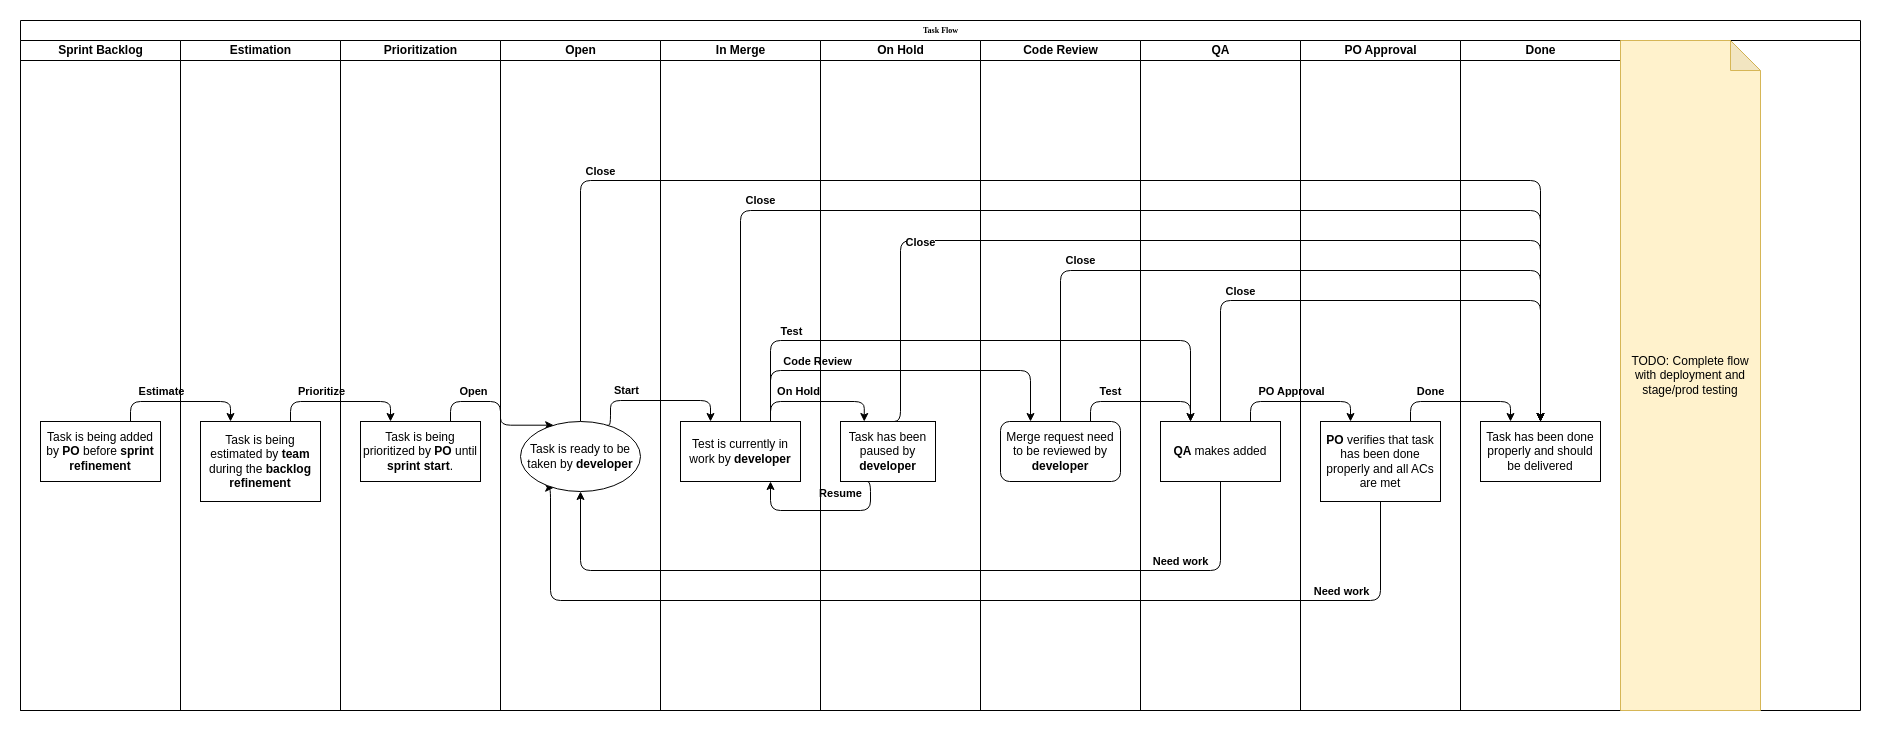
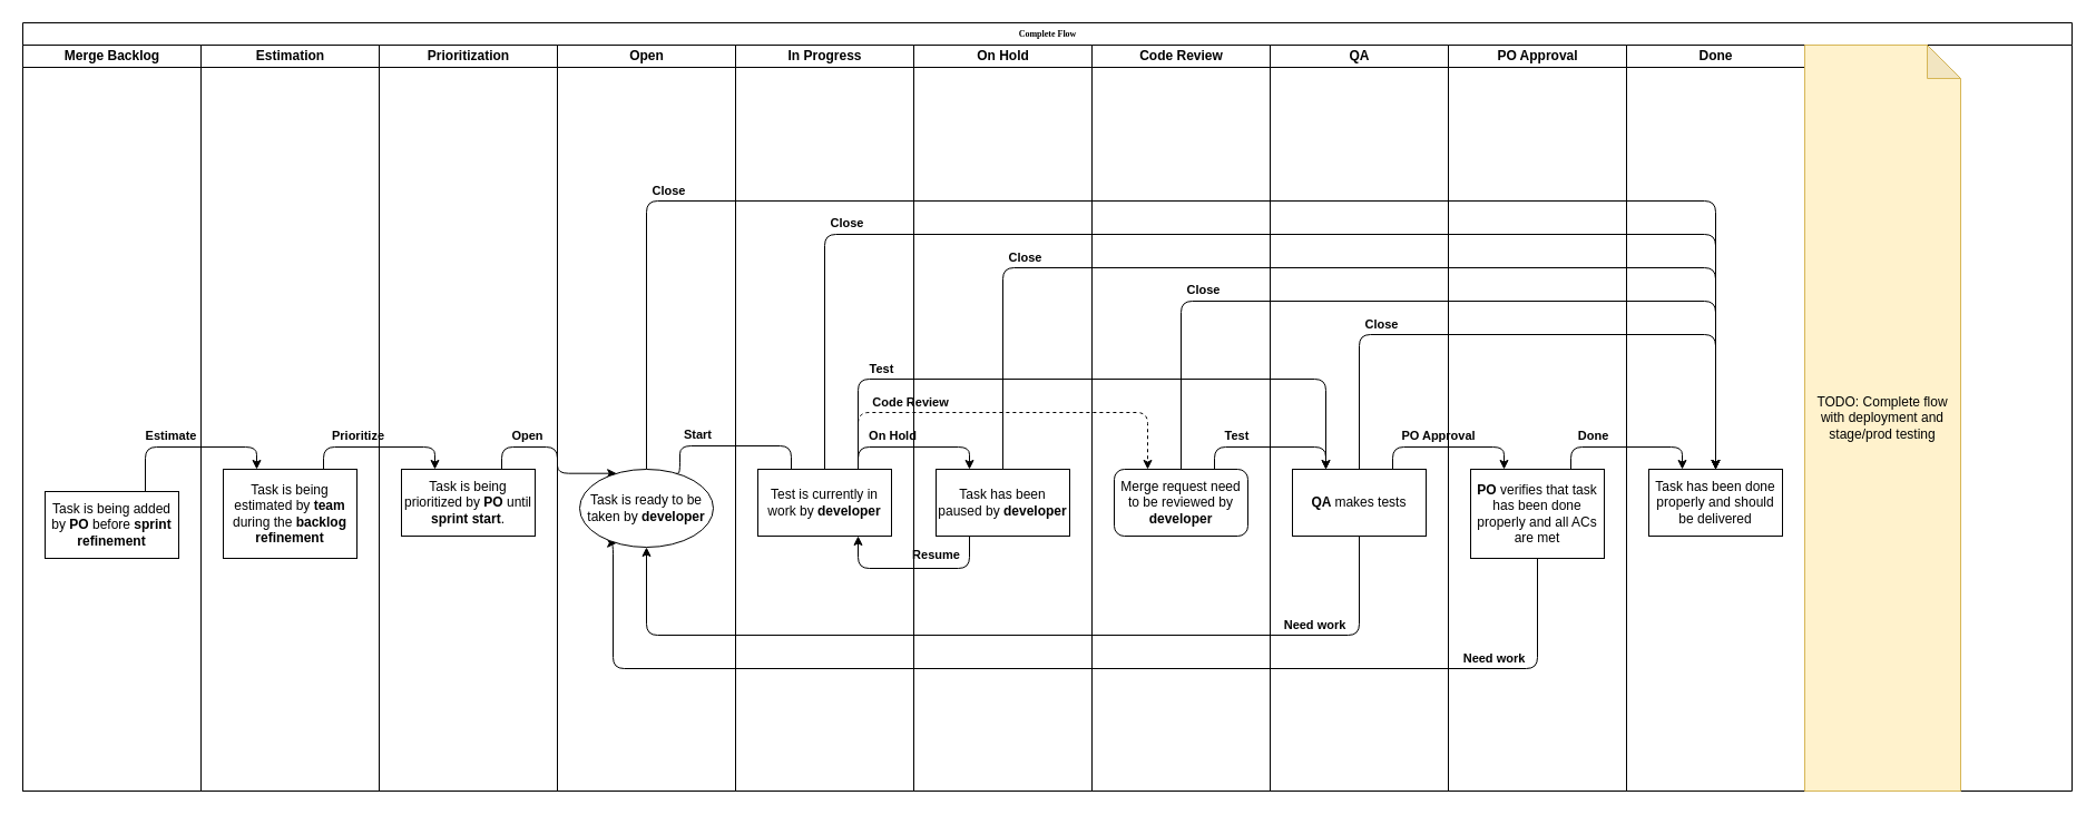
  <mxCell id="0" />
  <mxCell id="1" parent="0" />
- <mxCell id="2" value="Task Flow" style="swimlane;html=1;childLayout=stackLayout;startSize=20;shadow=0;labelBackgroundColor=none;strokeWidth=1;fontFamily=Verdana;fontSize=8;align=center;" parent="1" vertex="1"><mxGeometry x="20" y="20" width="1840" height="690" as="geometry" /></mxCell>
+ <mxCell id="2" value="Complete Flow" style="swimlane;html=1;childLayout=stackLayout;startSize=20;shadow=0;labelBackgroundColor=none;strokeWidth=1;fontFamily=Verdana;fontSize=8;align=center;" parent="1" vertex="1"><mxGeometry x="20" y="20" width="1840" height="690" as="geometry" /></mxCell>
  <mxCell id="3" style="edgeStyle=orthogonalEdgeStyle;orthogonalLoop=1;jettySize=auto;html=1;exitX=0.5;exitY=1;exitDx=0;exitDy=0;entryX=0.5;entryY=1;entryDx=0;entryDy=0;" edge="1" parent="2" source="54" target="46"><mxGeometry relative="1" as="geometry"><Array as="points"><mxPoint x="1200" y="550" /><mxPoint x="560" y="550" /></Array></mxGeometry></mxCell>
  <mxCell id="4" value="Need work" style="edgeLabel;html=1;align=center;verticalAlign=middle;resizable=0;points=[];fontStyle=1" vertex="1" connectable="0" parent="3"><mxGeometry x="-0.777" y="-30" relative="1" as="geometry"><mxPoint x="-39.89" y="20" as="offset" /></mxGeometry></mxCell>
  <mxCell id="5" style="edgeStyle=orthogonalEdgeStyle;orthogonalLoop=1;jettySize=auto;html=1;exitX=0.5;exitY=1;exitDx=0;exitDy=0;entryX=0.25;entryY=1;entryDx=0;entryDy=0;" edge="1" parent="2" source="56" target="46"><mxGeometry relative="1" as="geometry"><Array as="points"><mxPoint x="1360" y="580" /><mxPoint x="530" y="580" /></Array></mxGeometry></mxCell>
  <mxCell id="6" value="Need work" style="edgeLabel;html=1;align=center;verticalAlign=middle;resizable=0;points=[];fontStyle=1" vertex="1" connectable="0" parent="5"><mxGeometry x="-0.81" y="-23" relative="1" as="geometry"><mxPoint x="-40" y="13.0" as="offset" /></mxGeometry></mxCell>
  <mxCell id="7" style="edgeStyle=orthogonalEdgeStyle;orthogonalLoop=1;jettySize=auto;html=1;exitX=0.75;exitY=0;exitDx=0;exitDy=0;entryX=0.25;entryY=0;entryDx=0;entryDy=0;" edge="1" parent="2" source="42" target="44"><mxGeometry relative="1" as="geometry" /></mxCell>
  <mxCell id="8" value="Prioritize" style="edgeLabel;html=1;align=center;verticalAlign=middle;resizable=0;points=[];fontStyle=1" vertex="1" connectable="0" parent="7"><mxGeometry x="-0.245" y="-1" relative="1" as="geometry"><mxPoint x="-2.5" y="-12" as="offset" /></mxGeometry></mxCell>
  <mxCell id="9" style="edgeStyle=orthogonalEdgeStyle;orthogonalLoop=1;jettySize=auto;html=1;exitX=0.75;exitY=0;exitDx=0;exitDy=0;entryX=0.25;entryY=0;entryDx=0;entryDy=0;" edge="1" parent="2" source="44" target="46"><mxGeometry relative="1" as="geometry" /></mxCell>
  <mxCell id="10" value="Open" style="edgeLabel;html=1;align=center;verticalAlign=middle;resizable=0;points=[];fontStyle=1" vertex="1" connectable="0" parent="9"><mxGeometry x="-0.245" y="-1" relative="1" as="geometry"><mxPoint x="-12.5" y="-12" as="offset" /></mxGeometry></mxCell>
  <mxCell id="11" style="edgeStyle=orthogonalEdgeStyle;orthogonalLoop=1;jettySize=auto;html=1;exitX=0.75;exitY=0;exitDx=0;exitDy=0;entryX=0.25;entryY=0;entryDx=0;entryDy=0;endArrow=open;" edge="1" parent="2" source="52" target="54"><mxGeometry relative="1" as="geometry" /></mxCell>
  <mxCell id="12" value="Test" style="edgeLabel;html=1;align=center;verticalAlign=middle;resizable=0;points=[];fontStyle=1" vertex="1" connectable="0" parent="11"><mxGeometry x="0.262" y="-1" relative="1" as="geometry"><mxPoint x="-48.33" y="-12" as="offset" /></mxGeometry></mxCell>
  <mxCell id="13" style="edgeStyle=orthogonalEdgeStyle;orthogonalLoop=1;jettySize=auto;html=1;exitX=0.75;exitY=0;exitDx=0;exitDy=0;entryX=0.25;entryY=0;entryDx=0;entryDy=0;" edge="1" parent="2" source="54" target="56"><mxGeometry relative="1" as="geometry" /></mxCell>
  <mxCell id="14" value="PO Approval" style="edgeLabel;html=1;align=center;verticalAlign=middle;resizable=0;points=[];labelBackgroundColor=#FFFFFF;fontStyle=1" vertex="1" connectable="0" parent="13"><mxGeometry x="-0.304" y="-1" relative="1" as="geometry"><mxPoint x="11.67" y="-12" as="offset" /></mxGeometry></mxCell>
  <mxCell id="15" style="edgeStyle=orthogonalEdgeStyle;orthogonalLoop=1;jettySize=auto;html=1;exitX=0.75;exitY=0;exitDx=0;exitDy=0;entryX=0.25;entryY=0;entryDx=0;entryDy=0;" edge="1" parent="2" source="56" target="58"><mxGeometry relative="1" as="geometry" /></mxCell>
  <mxCell id="16" value="Done" style="edgeLabel;html=1;align=center;verticalAlign=middle;resizable=0;points=[];fontStyle=1" vertex="1" connectable="0" parent="15"><mxGeometry x="-0.443" relative="1" as="geometry"><mxPoint y="-11" as="offset" /></mxGeometry></mxCell>
  <mxCell id="17" style="edgeStyle=orthogonalEdgeStyle;orthogonalLoop=1;jettySize=auto;html=1;exitX=0.75;exitY=0;exitDx=0;exitDy=0;entryX=0.25;entryY=0;entryDx=0;entryDy=0;" edge="1" parent="2" source="40" target="42"><mxGeometry relative="1" as="geometry" /></mxCell>
  <mxCell id="18" value="Estimate" style="edgeLabel;html=1;align=center;verticalAlign=middle;resizable=0;points=[];fontStyle=1" vertex="1" connectable="0" parent="17"><mxGeometry x="0.242" y="2" relative="1" as="geometry"><mxPoint x="-37" y="-9" as="offset" /></mxGeometry></mxCell>
- <mxCell id="19" style="edgeStyle=orthogonalEdgeStyle;orthogonalLoop=1;jettySize=auto;html=1;exitX=0.75;exitY=0;exitDx=0;exitDy=0;entryX=0.25;entryY=0;entryDx=0;entryDy=0;" edge="1" parent="2" source="46" target="48"><mxGeometry relative="1" as="geometry"><Array as="points"><mxPoint x="590" y="380" /><mxPoint x="690" y="380" /></Array></mxGeometry></mxCell>
+ <mxCell id="19" style="edgeStyle=orthogonalEdgeStyle;orthogonalLoop=1;jettySize=auto;html=1;exitX=0.75;exitY=0;exitDx=0;exitDy=0;entryX=0.25;entryY=0;entryDx=0;entryDy=0;endArrow=none;" edge="1" parent="2" source="46" target="48"><mxGeometry relative="1" as="geometry"><Array as="points"><mxPoint x="590" y="380" /><mxPoint x="690" y="380" /></Array></mxGeometry></mxCell>
  <mxCell id="20" value="Start" style="edgeLabel;html=1;align=center;verticalAlign=middle;resizable=0;points=[];fontStyle=1" vertex="1" connectable="0" parent="19"><mxGeometry x="-0.189" y="1" relative="1" as="geometry"><mxPoint x="-16.71" y="-10" as="offset" /></mxGeometry></mxCell>
- <mxCell id="21" style="edgeStyle=orthogonalEdgeStyle;orthogonalLoop=1;jettySize=auto;html=1;exitX=0.75;exitY=0;exitDx=0;exitDy=0;entryX=0.25;entryY=0;entryDx=0;entryDy=0;" edge="1" parent="2" source="48" target="52"><mxGeometry relative="1" as="geometry"><Array as="points"><mxPoint x="750" y="350" /><mxPoint x="1010" y="350" /></Array></mxGeometry></mxCell>
+ <mxCell id="21" style="edgeStyle=orthogonalEdgeStyle;orthogonalLoop=1;jettySize=auto;html=1;exitX=0.75;exitY=0;exitDx=0;exitDy=0;entryX=0.25;entryY=0;entryDx=0;entryDy=0;dashed=1;" edge="1" parent="2" source="48" target="52"><mxGeometry relative="1" as="geometry"><Array as="points"><mxPoint x="750" y="350" /><mxPoint x="1010" y="350" /></Array></mxGeometry></mxCell>
  <mxCell id="22" value="Code Review" style="edgeLabel;html=1;align=center;verticalAlign=middle;resizable=0;points=[];fontStyle=1" vertex="1" connectable="0" parent="21"><mxGeometry x="0.091" relative="1" as="geometry"><mxPoint x="-99.89" y="-10" as="offset" /></mxGeometry></mxCell>
  <mxCell id="23" style="edgeStyle=orthogonalEdgeStyle;orthogonalLoop=1;jettySize=auto;html=1;exitX=0.75;exitY=0;exitDx=0;exitDy=0;entryX=0.25;entryY=0;entryDx=0;entryDy=0;" edge="1" parent="2" source="48" target="50"><mxGeometry relative="1" as="geometry" /></mxCell>
  <mxCell id="24" value="On Hold" style="edgeLabel;html=1;align=center;verticalAlign=middle;resizable=0;points=[];fontStyle=1" vertex="1" connectable="0" parent="23"><mxGeometry x="-0.247" relative="1" as="geometry"><mxPoint x="-2.94" y="-11" as="offset" /></mxGeometry></mxCell>
  <mxCell id="25" style="edgeStyle=orthogonalEdgeStyle;orthogonalLoop=1;jettySize=auto;html=1;exitX=0.25;exitY=1;exitDx=0;exitDy=0;entryX=0.75;entryY=1;entryDx=0;entryDy=0;" edge="1" parent="2" source="50" target="48"><mxGeometry relative="1" as="geometry"><Array as="points"><mxPoint x="850" y="490" /><mxPoint x="750" y="490" /></Array></mxGeometry></mxCell>
  <mxCell id="26" value="Resume" style="edgeLabel;html=1;align=center;verticalAlign=middle;resizable=0;points=[];fontStyle=1" vertex="1" connectable="0" parent="25"><mxGeometry x="-0.734" y="-23" relative="1" as="geometry"><mxPoint x="-7.05" y="-4.75" as="offset" /></mxGeometry></mxCell>
  <mxCell id="27" style="edgeStyle=orthogonalEdgeStyle;rounded=1;orthogonalLoop=1;jettySize=auto;html=1;exitX=0.75;exitY=0;exitDx=0;exitDy=0;entryX=0.25;entryY=0;entryDx=0;entryDy=0;" edge="1" parent="2" source="48" target="54"><mxGeometry relative="1" as="geometry"><Array as="points"><mxPoint x="750" y="320" /><mxPoint x="1170" y="320" /></Array></mxGeometry></mxCell>
  <mxCell id="28" value="Test" style="edgeLabel;html=1;align=center;verticalAlign=middle;resizable=0;points=[];fontStyle=1" vertex="1" connectable="0" parent="27"><mxGeometry x="-0.384" y="-2" relative="1" as="geometry"><mxPoint x="-77.88" y="-12" as="offset" /></mxGeometry></mxCell>
  <mxCell id="29" style="edgeStyle=orthogonalEdgeStyle;rounded=1;orthogonalLoop=1;jettySize=auto;html=1;exitX=0.5;exitY=0;exitDx=0;exitDy=0;entryX=0.5;entryY=0;entryDx=0;entryDy=0;" edge="1" parent="2" source="46" target="58"><mxGeometry relative="1" as="geometry"><Array as="points"><mxPoint x="560" y="160" /><mxPoint x="1520" y="160" /></Array></mxGeometry></mxCell>
  <mxCell id="30" value="Close" style="edgeLabel;align=center;verticalAlign=middle;resizable=0;points=[];fontStyle=1;labelBackgroundColor=none;spacing=6;html=1;" vertex="1" connectable="0" parent="29"><mxGeometry x="-0.74" y="-28" relative="1" as="geometry"><mxPoint x="-8.05" y="-63.95" as="offset" /></mxGeometry></mxCell>
  <mxCell id="31" style="edgeStyle=orthogonalEdgeStyle;rounded=1;orthogonalLoop=1;jettySize=auto;html=1;exitX=0.5;exitY=0;exitDx=0;exitDy=0;entryX=0.5;entryY=0;entryDx=0;entryDy=0;" edge="1" parent="2" source="48" target="58"><mxGeometry relative="1" as="geometry"><Array as="points"><mxPoint x="720" y="190" /><mxPoint x="1520" y="190" /></Array></mxGeometry></mxCell>
  <mxCell id="32" value="Close" style="edgeLabel;html=1;align=center;verticalAlign=middle;resizable=0;points=[];fontStyle=1" vertex="1" connectable="0" parent="31"><mxGeometry x="-0.739" y="-23" relative="1" as="geometry"><mxPoint x="-3.05" y="-62.18" as="offset" /></mxGeometry></mxCell>
  <mxCell id="33" style="edgeStyle=orthogonalEdgeStyle;rounded=1;orthogonalLoop=1;jettySize=auto;html=1;exitX=0.5;exitY=0;exitDx=0;exitDy=0;entryX=0.5;entryY=0;entryDx=0;entryDy=0;" edge="1" parent="2" source="50" target="58"><mxGeometry relative="1" as="geometry"><Array as="points"><mxPoint x="880" y="220" /><mxPoint x="1520" y="220" /></Array></mxGeometry></mxCell>
  <mxCell id="34" value="&lt;b&gt;Close&lt;/b&gt;" style="edgeLabel;html=1;align=center;verticalAlign=middle;resizable=0;points=[];" vertex="1" connectable="0" parent="33"><mxGeometry x="-0.747" y="-18" relative="1" as="geometry"><mxPoint x="1.95" y="-63.95" as="offset" /></mxGeometry></mxCell>
  <mxCell id="35" style="edgeStyle=orthogonalEdgeStyle;rounded=1;orthogonalLoop=1;jettySize=auto;html=1;exitX=0.5;exitY=0;exitDx=0;exitDy=0;entryX=0.5;entryY=0;entryDx=0;entryDy=0;" edge="1" parent="2" source="52" target="58"><mxGeometry relative="1" as="geometry"><Array as="points"><mxPoint x="1040" y="250" /><mxPoint x="1520" y="250" /></Array></mxGeometry></mxCell>
  <mxCell id="36" value="&lt;b&gt;Close&lt;/b&gt;" style="edgeLabel;html=1;align=center;verticalAlign=middle;resizable=0;points=[];" vertex="1" connectable="0" parent="35"><mxGeometry x="-0.684" y="-20" relative="1" as="geometry"><mxPoint x="-0.05" y="-37.48" as="offset" /></mxGeometry></mxCell>
  <mxCell id="37" style="edgeStyle=orthogonalEdgeStyle;rounded=1;orthogonalLoop=1;jettySize=auto;html=1;exitX=0.5;exitY=0;exitDx=0;exitDy=0;entryX=0.5;entryY=0;entryDx=0;entryDy=0;" edge="1" parent="2" source="54" target="58"><mxGeometry relative="1" as="geometry"><Array as="points"><mxPoint x="1200" y="280" /><mxPoint x="1520" y="280" /></Array></mxGeometry></mxCell>
  <mxCell id="38" value="&lt;b&gt;Close&lt;/b&gt;" style="edgeLabel;html=1;align=center;verticalAlign=middle;resizable=0;points=[];" vertex="1" connectable="0" parent="37"><mxGeometry x="-0.59" y="-19" relative="1" as="geometry"><mxPoint x="0.94" y="-15.72" as="offset" /></mxGeometry></mxCell>
- <mxCell id="39" value="Sprint Backlog" style="swimlane;html=1;startSize=20;" parent="2" vertex="1"><mxGeometry y="20" width="160" height="670" as="geometry" /></mxCell>
- <mxCell id="40" value="Task is being added by &lt;b&gt;PO &lt;/b&gt;before &lt;b&gt;sprint refinement&lt;/b&gt;" style="whiteSpace=wrap;html=1;" vertex="1" parent="39"><mxGeometry x="20" y="381" width="120" height="60" as="geometry" /></mxCell>
+ <mxCell id="39" value="Merge Backlog" style="swimlane;html=1;startSize=20;" parent="2" vertex="1"><mxGeometry y="20" width="160" height="670" as="geometry" /></mxCell>
+ <mxCell id="40" value="Task is being added by &lt;b&gt;PO &lt;/b&gt;before &lt;b&gt;sprint refinement&lt;/b&gt;" style="whiteSpace=wrap;html=1;" vertex="1" parent="39"><mxGeometry x="20" y="401" width="120" height="60" as="geometry" /></mxCell>
  <mxCell id="41" value="Estimation" style="swimlane;html=1;startSize=20;" parent="2" vertex="1"><mxGeometry x="160" y="20" width="160" height="670" as="geometry" /></mxCell>
  <mxCell id="42" value="Task is being estimated by &lt;b&gt;team &lt;/b&gt;during the &lt;b&gt;backlog refinement&lt;/b&gt;" style="whiteSpace=wrap;html=1;" vertex="1" parent="41"><mxGeometry x="20" y="381" width="120" height="80" as="geometry" /></mxCell>
  <mxCell id="43" value="Prioritization" style="swimlane;html=1;startSize=20;" parent="2" vertex="1"><mxGeometry x="320" y="20" width="160" height="670" as="geometry"><mxRectangle x="320" y="20" width="30" height="730" as="alternateBounds" /></mxGeometry></mxCell>
  <mxCell id="44" value="Task is being prioritized by &lt;b&gt;PO &lt;/b&gt;until &lt;b&gt;sprint start&lt;/b&gt;." style="whiteSpace=wrap;html=1;" vertex="1" parent="43"><mxGeometry x="20" y="381" width="120" height="60" as="geometry" /></mxCell>
  <mxCell id="45" value="Open" style="swimlane;html=1;startSize=20;" parent="2" vertex="1"><mxGeometry x="480" y="20" width="160" height="670" as="geometry" /></mxCell>
  <mxCell id="46" value="Task is ready to be taken by &lt;b&gt;developer&lt;/b&gt;" style="ellipse;whiteSpace=wrap;html=1;" vertex="1" parent="45"><mxGeometry x="20" y="381" width="120" height="70" as="geometry" /></mxCell>
- <mxCell id="47" value="In Merge" style="swimlane;html=1;startSize=20;" parent="2" vertex="1"><mxGeometry x="640" y="20" width="160" height="670" as="geometry" /></mxCell>
+ <mxCell id="47" value="In Progress" style="swimlane;html=1;startSize=20;" parent="2" vertex="1"><mxGeometry x="640" y="20" width="160" height="670" as="geometry" /></mxCell>
  <mxCell id="48" value="Test is currently in work by &lt;b&gt;developer&lt;/b&gt;" style="whiteSpace=wrap;html=1;" vertex="1" parent="47"><mxGeometry x="20" y="381" width="120" height="60" as="geometry" /></mxCell>
  <mxCell id="49" value="On Hold" style="swimlane;html=1;startSize=20;" vertex="1" parent="2"><mxGeometry x="800" y="20" width="160" height="670" as="geometry" /></mxCell>
- <mxCell id="50" value="Task has been paused by &lt;b&gt;developer&lt;/b&gt;" style="whiteSpace=wrap;html=1;" vertex="1" parent="49"><mxGeometry x="20" y="381" width="95" height="60" as="geometry" /></mxCell>
+ <mxCell id="50" value="Task has been paused by &lt;b&gt;developer&lt;/b&gt;" style="whiteSpace=wrap;html=1;" vertex="1" parent="49"><mxGeometry x="20" y="381" width="120" height="60" as="geometry" /></mxCell>
  <mxCell id="51" value="Code Review" style="swimlane;html=1;startSize=20;" vertex="1" parent="2"><mxGeometry x="960" y="20" width="160" height="670" as="geometry" /></mxCell>
  <mxCell id="52" value="Merge request need to be reviewed by &lt;b&gt;developer&lt;/b&gt;" style="whiteSpace=wrap;html=1;rounded=1;" vertex="1" parent="51"><mxGeometry x="20" y="381" width="120" height="60" as="geometry" /></mxCell>
  <mxCell id="53" value="QA" style="swimlane;html=1;startSize=20;" vertex="1" parent="2"><mxGeometry x="1120" y="20" width="160" height="670" as="geometry" /></mxCell>
- <mxCell id="54" value="&lt;b&gt;QA &lt;/b&gt;makes added" style="whiteSpace=wrap;html=1;" vertex="1" parent="53"><mxGeometry x="20" y="381" width="120" height="60" as="geometry" /></mxCell>
+ <mxCell id="54" value="&lt;b&gt;QA &lt;/b&gt;makes tests" style="whiteSpace=wrap;html=1;" vertex="1" parent="53"><mxGeometry x="20" y="381" width="120" height="60" as="geometry" /></mxCell>
  <mxCell id="55" value="PO Approval" style="swimlane;html=1;startSize=20;" vertex="1" parent="2"><mxGeometry x="1280" y="20" width="160" height="670" as="geometry" /></mxCell>
  <mxCell id="56" value="&lt;b&gt;PO &lt;/b&gt;verifies that task has been done properly and all ACs are met" style="whiteSpace=wrap;html=1;" vertex="1" parent="55"><mxGeometry x="20" y="381" width="120" height="80" as="geometry" /></mxCell>
  <mxCell id="57" value="Done" style="swimlane;html=1;startSize=20;" vertex="1" parent="2"><mxGeometry x="1440" y="20" width="160" height="670" as="geometry" /></mxCell>
  <mxCell id="58" value="Task has been done properly and should be delivered" style="whiteSpace=wrap;html=1;" vertex="1" parent="57"><mxGeometry x="20" y="381" width="120" height="60" as="geometry" /></mxCell>
  <mxCell id="59" value="TODO: Complete flow with deployment and stage/prod testing" style="shape=note;whiteSpace=wrap;html=1;backgroundOutline=1;darkOpacity=0.05;shadow=0;strokeColor=#d6b656;sketch=0;fillColor=#fff2cc;" vertex="1" parent="2"><mxGeometry x="1600" y="20" width="140" height="670" as="geometry" /></mxCell>
